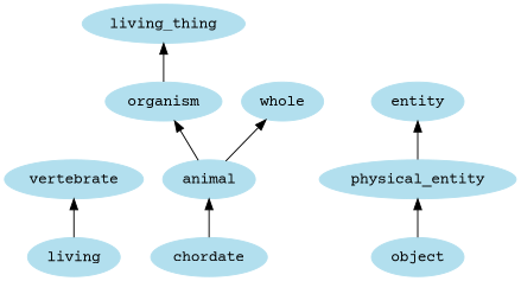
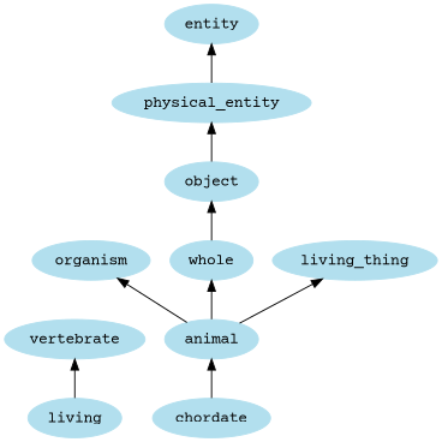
  digraph {
    fontname="Courier Prime"
    rankdir=BT
    node [color=lightblue2 fontname="Courier Prime" style=filled]
    edge [fontname="Courier Prime"]
    n1 [label=living]
    vertebrate
    chordate
    animal
    organism
    whole
    living_thing
    object
    physical_entity
    entity
    n1 -> vertebrate
    chordate -> animal
    animal -> organism
    animal -> whole
-   organism -> living_thing
+   animal -> living_thing
+   whole -> object
    object -> physical_entity
    physical_entity -> entity
  }
